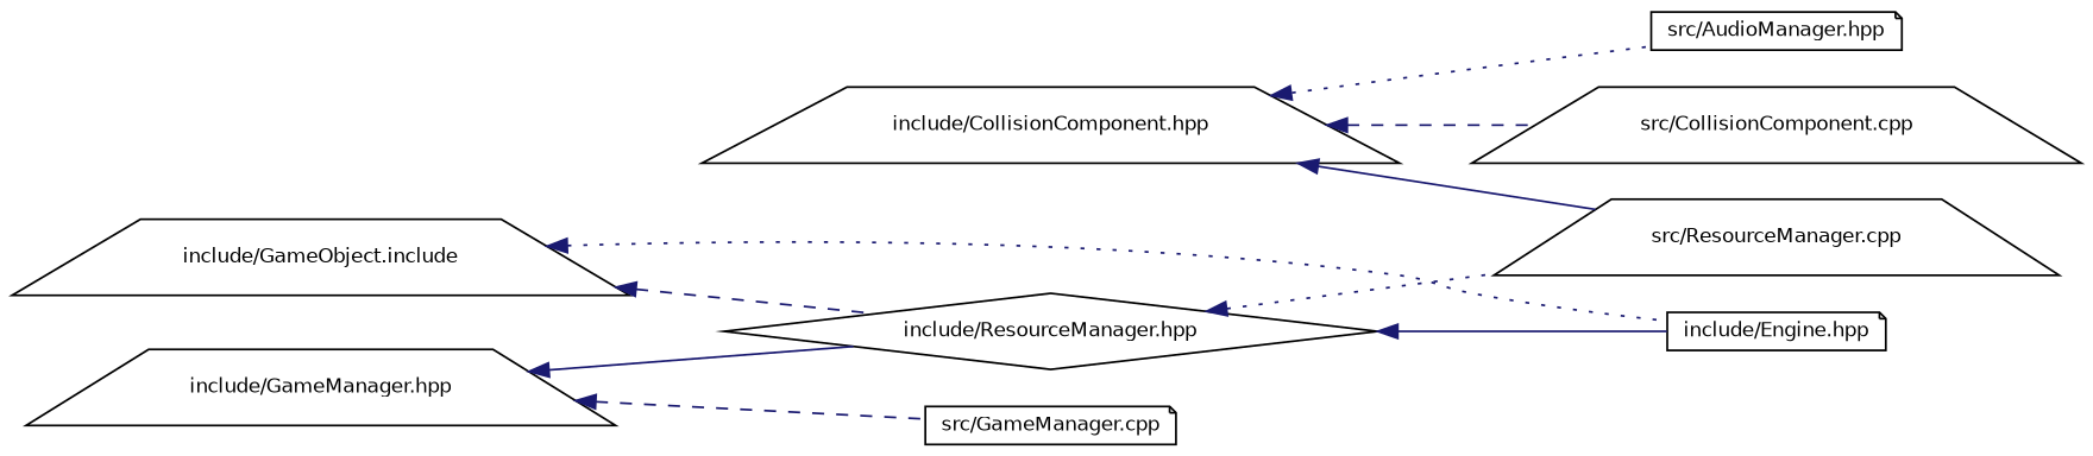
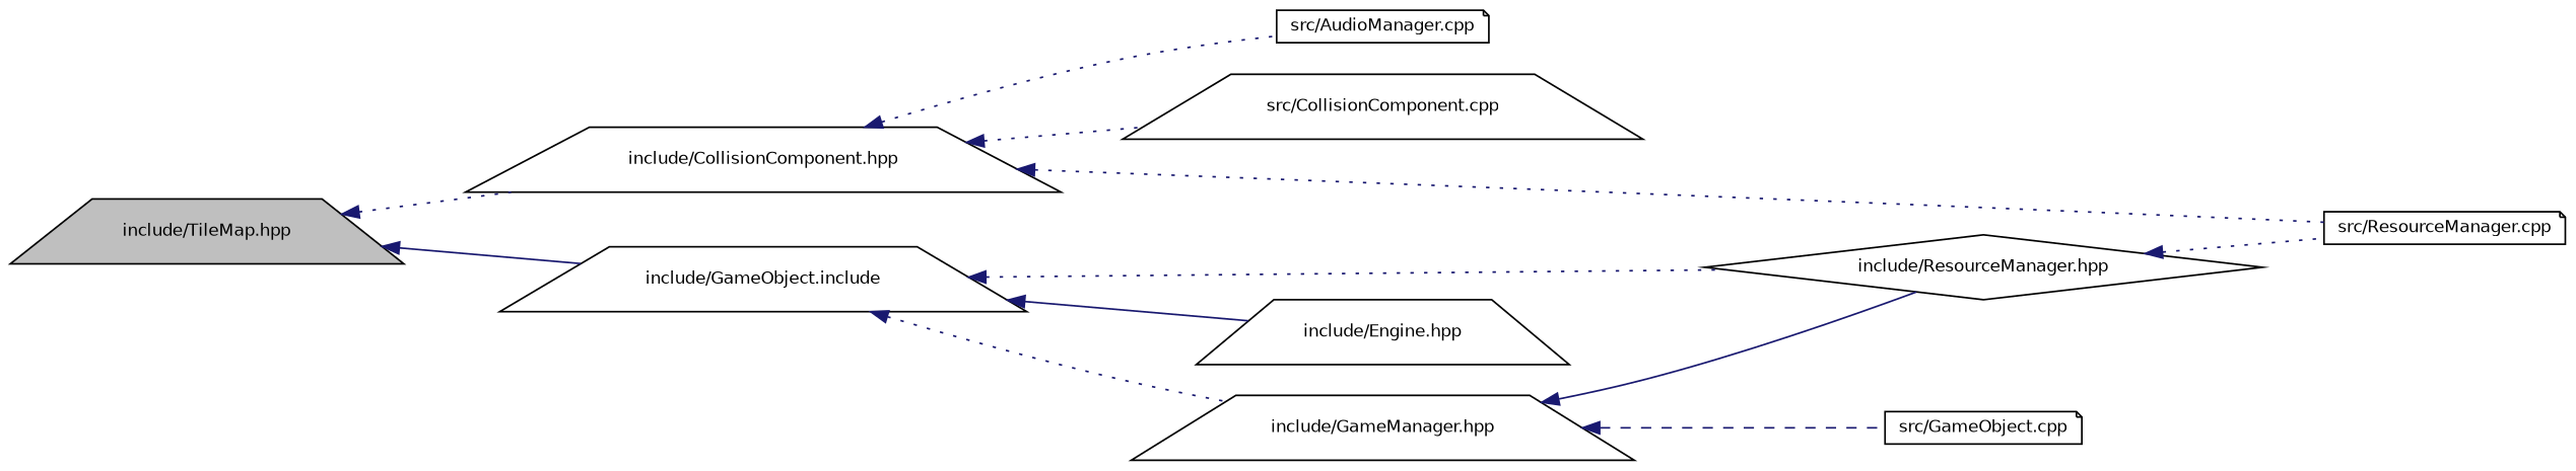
  digraph {
    rankdir=LR
    node [color=black fillcolor=white fontname=Helvetica fontsize=10 shape=trapezium style=filled]
    edge [color=midnightblue dir=back fontname=Helvetica fontsize=10 labelfontname=Helvetica labelfontsize=10 style=dotted]
+   n1 [fillcolor=grey75 fontcolor=black height=0.2 label="include/TileMap.hpp" width=0.4]
    n2 [height=0.2 label="include/CollisionComponent.hpp" width=0.4]
    n3 [height=0.2 label="include/GameObject.include" width=0.4]
-   n4 [height=0.2 label="src/AudioManager.hpp" shape=note width=0.4]
+   n4 [height=0.2 label="src/AudioManager.cpp" shape=note width=0.4]
    n5 [height=0.2 label="src/CollisionComponent.cpp" width=0.4]
-   n6 [height=0.2 label="src/ResourceManager.cpp" width=0.4]
+   n6 [height=0.2 label="src/ResourceManager.cpp" shape=note width=0.4]
    n7 [height=0.2 label="include/ResourceManager.hpp" shape=diamond width=0.4]
-   n8 [height=0.2 label="include/Engine.hpp" shape=note width=0.4]
+   n8 [height=0.2 label="include/Engine.hpp" width=0.4]
    n9 [height=0.2 label="include/GameManager.hpp" width=0.4]
-   n10 [height=0.2 label="src/GameManager.cpp" shape=note width=0.4]
+   n10 [height=0.2 label="src/GameObject.cpp" shape=note width=0.4]
+   n1 -> n2
+   n1 -> n3 [style=solid]
    n2 -> n4
-   n2 -> n5 [style=dashed]
-   n2 -> n6 [style=solid]
-   n3 -> n7 [style=dashed]
-   n3 -> n8
+   n2 -> n5
+   n2 -> n6
+   n3 -> n7
+   n3 -> n8 [style=solid]
+   n3 -> n9
    n7 -> n6
-   n7 -> n8 [style=solid]
    n9 -> n7 [style=solid]
    n9 -> n10 [style=dashed]
  }
